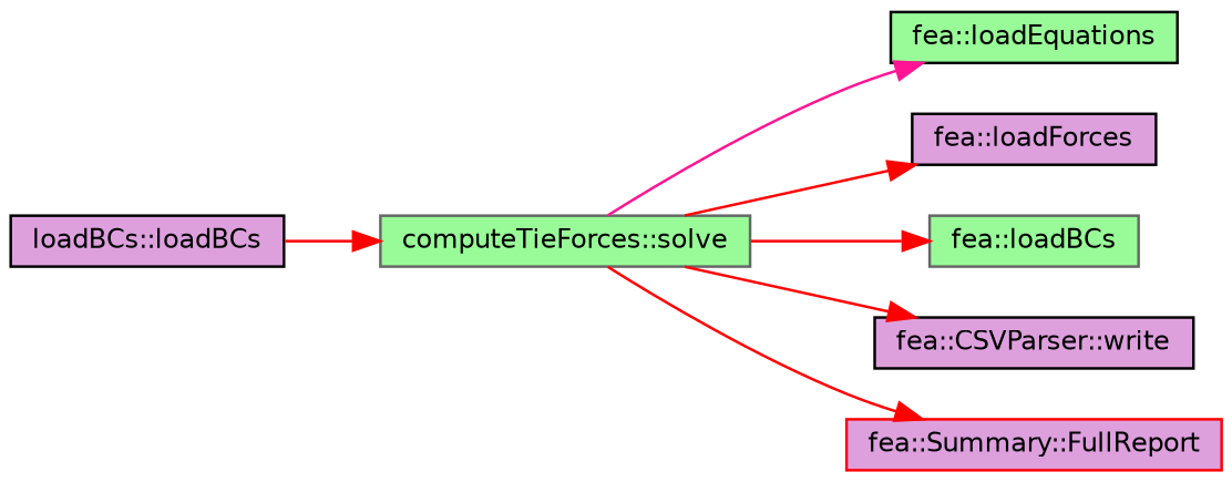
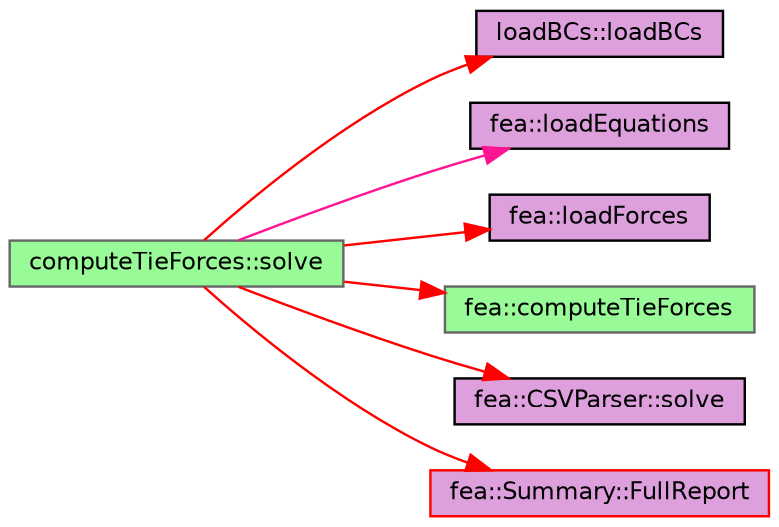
  digraph {
    rankdir=LR
    node [color=black fillcolor=plum fontname=Helvetica fontsize=10 shape=record style=filled]
    edge [color=red fontname=Helvetica fontsize=10 labelfontname=Helvetica labelfontsize=10 style=solid]
    n1 [color=gray40 fillcolor=palegreen fontcolor=black height=0.2 label="computeTieForces::solve" width=0.4]
    n2 [height=0.2 label="loadBCs::loadBCs" width=0.4]
-   n3 [fillcolor=palegreen height=0.2 label="fea::loadEquations" width=0.4]
+   n3 [height=0.2 label="fea::loadEquations" width=0.4]
    n4 [height=0.2 label="fea::loadForces" width=0.4]
-   n5 [color=gray40 fillcolor=palegreen height=0.2 label="fea::loadBCs" width=0.4]
-   n6 [height=0.2 label="fea::CSVParser::write" width=0.4]
+   n5 [color=gray40 fillcolor=palegreen height=0.2 label="fea::computeTieForces" width=0.4]
+   n6 [height=0.2 label="fea::CSVParser::solve" width=0.4]
    n7 [color=red height=0.2 label="fea::Summary::FullReport" width=0.4]
-   n2 -> n1
+   n1 -> n2
    n1 -> n3 [color=deeppink]
    n1 -> n4
    n1 -> n5
    n1 -> n6
    n1 -> n7
  }
